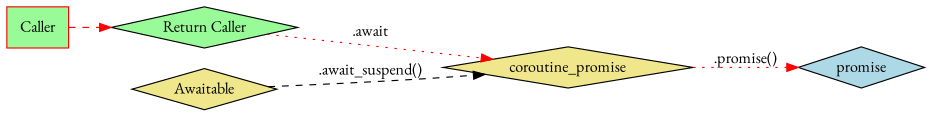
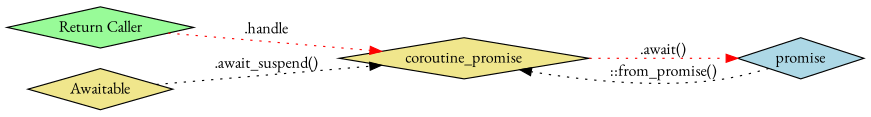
  digraph {
    fontname="EB Garamond"
    rankdir=LR
    node [fillcolor=palegreen fontname="EB Garamond" shape=diamond style=filled]
    edge [color=red fontname="EB Garamond" style=dotted]
-   n1 [color=red label=Caller shape=box]
    n2 [label="Return Caller"]
    n3 [fillcolor=khaki label=coroutine_promise]
    n4 [fillcolor=khaki label=Awaitable]
    n5 [fillcolor=lightblue label=promise]
-   n1 -> n2 [style=dashed]
-   n2 -> n3 [label=".await"]
-   n3 -> n5 [label=".promise()"]
-   n4 -> n3 [label=".await_suspend()" style=dashed color=""]
+   n2 -> n3 [label=".handle"]
+   n3 -> n5 [label=".await()"]
+   n4 -> n3 [label=".await_suspend()" color=""]
+   n5 -> n3 [label="::from_promise()" color=""]
  }
